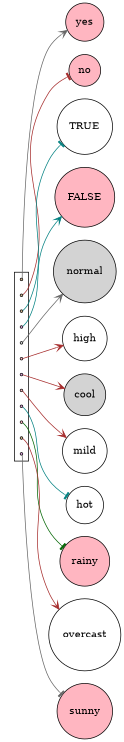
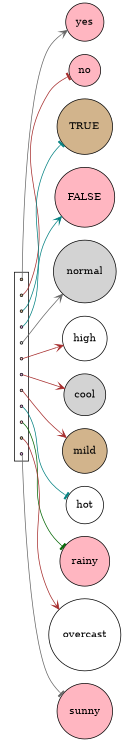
  strict digraph {
    compound=true
    fontname=Verdana
    fontsize=12
    newrank=true
    rankdir=LR
    node [fillcolor=lightpink shape=point style=filled]
    edge [arrowhead=vee color=brown]
    s_yes [fillcolor=tan]
    s_no [fillcolor=tan]
    s_TRUE [fillcolor=tan]
    s_FALSE [fillcolor=plum]
    s_normal [fillcolor=lightgrey]
    s_high
    s_cool [fillcolor=plum]
    s_mild
    s_hot [fillcolor=plum]
    s_rainy
    s_overcast [fillcolor=tan]
    s_sunny [fillcolor=plum]
    yes [shape=circle]
    no [shape=circle]
-   TRUE [fillcolor=white shape=circle]
+   TRUE [fillcolor=tan shape=circle]
    FALSE [shape=circle]
    normal [fillcolor=lightgrey shape=circle]
    high [fillcolor=white shape=circle]
    cool [fillcolor=lightgrey shape=circle]
-   mild [fillcolor=white shape=circle]
+   mild [fillcolor=tan shape=circle]
    hot [fillcolor=white shape=circle]
    rainy [shape=circle]
    overcast [fillcolor=white shape=circle]
    sunny [shape=circle]
    subgraph cluster_1 {
      s_yes
      s_no
      s_TRUE
      s_FALSE
      s_normal
      s_high
      s_cool
      s_mild
      s_hot
      s_rainy
      s_overcast
      s_sunny
    }
    s_yes -> yes [color=gray40]
    s_no -> no [arrowhead=tee]
    s_TRUE -> TRUE [arrowhead=tee color=teal]
    s_FALSE -> FALSE [color=teal]
    s_normal -> normal [color=gray40]
    s_high -> high
    s_cool -> cool
    s_mild -> mild
    s_hot -> hot [arrowhead=tee color=teal]
    s_rainy -> rainy [arrowhead=tee color=darkgreen]
    s_overcast -> overcast
    s_sunny -> sunny [arrowhead=tee color=gray40]
  }
